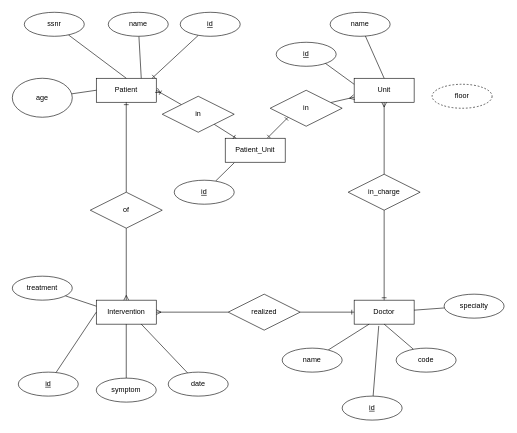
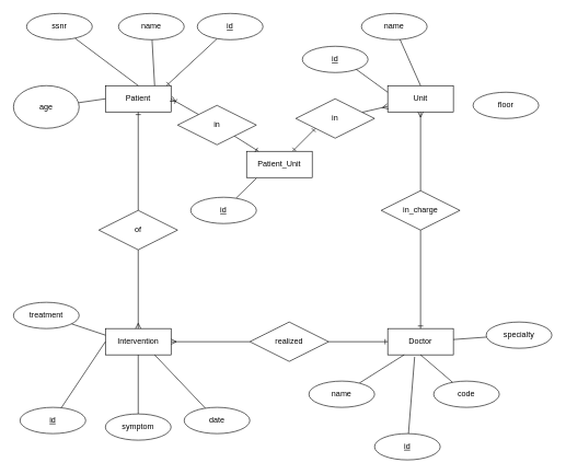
  <mxCell id="0" />
  <mxCell id="1" parent="0" />
  <mxCell id="2" value="Patient" style="whiteSpace=wrap;html=1;align=center;" vertex="1" parent="1"><mxGeometry x="160" y="130" width="100" height="40" as="geometry" /></mxCell>
  <mxCell id="3" value="Unit" style="whiteSpace=wrap;html=1;align=center;" vertex="1" parent="1"><mxGeometry x="590" y="130" width="100" height="40" as="geometry" /></mxCell>
  <mxCell id="4" value="Doctor" style="whiteSpace=wrap;html=1;align=center;" vertex="1" parent="1"><mxGeometry x="590" y="500" width="100" height="40" as="geometry" /></mxCell>
  <mxCell id="5" style="edgeStyle=none;html=1;startArrow=ERmany;startFill=0;endArrow=none;endFill=0;" edge="1" parent="1" source="6" target="27"><mxGeometry relative="1" as="geometry" /></mxCell>
  <mxCell id="6" value="Intervention" style="whiteSpace=wrap;html=1;align=center;" vertex="1" parent="1"><mxGeometry x="160" y="500" width="100" height="40" as="geometry" /></mxCell>
  <mxCell id="7" style="edgeStyle=none;html=1;entryX=0.5;entryY=0;entryDx=0;entryDy=0;endArrow=none;endFill=0;" edge="1" parent="1" source="8" target="3"><mxGeometry relative="1" as="geometry" /></mxCell>
  <mxCell id="8" value="name" style="ellipse;whiteSpace=wrap;html=1;align=center;" vertex="1" parent="1"><mxGeometry x="550" y="20" width="100" height="40" as="geometry" /></mxCell>
  <mxCell id="9" style="edgeStyle=none;html=1;entryX=0;entryY=0.25;entryDx=0;entryDy=0;endArrow=none;endFill=0;" edge="1" parent="1" target="3"><mxGeometry relative="1" as="geometry"><mxPoint x="504.096" y="77.524" as="sourcePoint" /></mxGeometry></mxCell>
- <mxCell id="10" value="floor" style="ellipse;whiteSpace=wrap;html=1;align=center;dashed=1;" vertex="1" parent="1"><mxGeometry x="720" y="140" width="100" height="40" as="geometry" /></mxCell>
+ <mxCell id="10" value="floor" style="ellipse;whiteSpace=wrap;html=1;align=center;" vertex="1" parent="1"><mxGeometry x="720" y="140" width="100" height="40" as="geometry" /></mxCell>
  <mxCell id="11" style="edgeStyle=none;html=1;entryX=0.5;entryY=0;entryDx=0;entryDy=0;startArrow=none;startFill=0;endArrow=none;endFill=0;" edge="1" parent="1" source="12" target="2"><mxGeometry relative="1" as="geometry" /></mxCell>
  <mxCell id="12" value="ssnr" style="ellipse;whiteSpace=wrap;html=1;align=center;" vertex="1" parent="1"><mxGeometry x="40" y="20" width="100" height="40" as="geometry" /></mxCell>
  <mxCell id="13" style="edgeStyle=none;html=1;entryX=0.75;entryY=0;entryDx=0;entryDy=0;startArrow=none;startFill=0;endArrow=none;endFill=0;" edge="1" parent="1" source="14" target="2"><mxGeometry relative="1" as="geometry" /></mxCell>
  <mxCell id="14" value="name" style="ellipse;whiteSpace=wrap;html=1;align=center;" vertex="1" parent="1"><mxGeometry x="180" y="20" width="100" height="40" as="geometry" /></mxCell>
  <mxCell id="15" value="" style="edgeStyle=none;html=1;startArrow=none;startFill=0;endArrow=none;endFill=0;entryX=0;entryY=0.5;entryDx=0;entryDy=0;" edge="1" parent="1" source="16" target="2"><mxGeometry relative="1" as="geometry" /></mxCell>
  <mxCell id="16" value="age" style="ellipse;whiteSpace=wrap;html=1;align=center;" vertex="1" parent="1"><mxGeometry x="20" y="130" width="100" height="65" as="geometry" /></mxCell>
  <mxCell id="17" style="edgeStyle=none;html=1;entryX=0.25;entryY=1;entryDx=0;entryDy=0;startArrow=none;startFill=0;endArrow=none;endFill=0;" edge="1" parent="1" source="18" target="4"><mxGeometry relative="1" as="geometry" /></mxCell>
  <mxCell id="18" value="name" style="ellipse;whiteSpace=wrap;html=1;align=center;" vertex="1" parent="1"><mxGeometry x="470" y="580" width="100" height="40" as="geometry" /></mxCell>
  <mxCell id="19" style="edgeStyle=none;html=1;entryX=0.5;entryY=1;entryDx=0;entryDy=0;startArrow=none;startFill=0;endArrow=none;endFill=0;" edge="1" parent="1" source="20" target="4"><mxGeometry relative="1" as="geometry" /></mxCell>
  <mxCell id="20" value="code" style="ellipse;whiteSpace=wrap;html=1;align=center;" vertex="1" parent="1"><mxGeometry x="660" y="580" width="100" height="40" as="geometry" /></mxCell>
  <mxCell id="21" value="" style="edgeStyle=none;html=1;startArrow=ERmany;startFill=0;endArrow=none;endFill=0;exitX=0.5;exitY=1;exitDx=0;exitDy=0;" edge="1" parent="1" source="3" target="23"><mxGeometry relative="1" as="geometry"><mxPoint x="640" y="360" as="sourcePoint" /></mxGeometry></mxCell>
  <mxCell id="22" value="" style="edgeStyle=none;html=1;startArrow=none;startFill=0;endArrow=ERone;endFill=0;entryX=0.5;entryY=0;entryDx=0;entryDy=0;" edge="1" parent="1" source="23" target="4"><mxGeometry relative="1" as="geometry"><mxPoint x="640" y="490" as="targetPoint" /></mxGeometry></mxCell>
  <mxCell id="23" value="in_charge" style="shape=rhombus;perimeter=rhombusPerimeter;whiteSpace=wrap;html=1;align=center;" vertex="1" parent="1"><mxGeometry x="580" y="290" width="120" height="60" as="geometry" /></mxCell>
  <mxCell id="24" value="" style="edgeStyle=none;html=1;startArrow=none;startFill=0;endArrow=none;endFill=0;" edge="1" parent="1" source="25" target="4"><mxGeometry relative="1" as="geometry" /></mxCell>
  <mxCell id="25" value="specialty" style="ellipse;whiteSpace=wrap;html=1;align=center;" vertex="1" parent="1"><mxGeometry x="740" y="490" width="100" height="40" as="geometry" /></mxCell>
  <mxCell id="26" style="edgeStyle=none;html=1;entryX=0;entryY=0.5;entryDx=0;entryDy=0;startArrow=none;startFill=0;endArrow=ERone;endFill=0;" edge="1" parent="1" source="27" target="4"><mxGeometry relative="1" as="geometry" /></mxCell>
  <mxCell id="27" value="realized" style="shape=rhombus;perimeter=rhombusPerimeter;whiteSpace=wrap;html=1;align=center;" vertex="1" parent="1"><mxGeometry x="380" y="490" width="120" height="60" as="geometry" /></mxCell>
  <mxCell id="28" style="edgeStyle=none;html=1;startArrow=none;startFill=0;endArrow=ERmany;endFill=0;" edge="1" parent="1" source="30" target="6"><mxGeometry relative="1" as="geometry" /></mxCell>
  <mxCell id="29" style="edgeStyle=none;html=1;entryX=0.5;entryY=1;entryDx=0;entryDy=0;startArrow=none;startFill=0;endArrow=ERone;endFill=0;" edge="1" parent="1" source="30" target="2"><mxGeometry relative="1" as="geometry" /></mxCell>
  <mxCell id="30" value="of" style="shape=rhombus;perimeter=rhombusPerimeter;whiteSpace=wrap;html=1;align=center;" vertex="1" parent="1"><mxGeometry x="150" y="320" width="120" height="60" as="geometry" /></mxCell>
  <mxCell id="31" style="edgeStyle=none;html=1;entryX=0.93;entryY=0;entryDx=0;entryDy=0;entryPerimeter=0;startArrow=none;startFill=0;endArrow=ERone;endFill=0;" edge="1" parent="1" source="32" target="2"><mxGeometry relative="1" as="geometry" /></mxCell>
  <mxCell id="32" value="&lt;u&gt;id&lt;/u&gt;" style="ellipse;whiteSpace=wrap;html=1;align=center;" vertex="1" parent="1"><mxGeometry x="300" y="20" width="100" height="40" as="geometry" /></mxCell>
  <mxCell id="33" value="&lt;u&gt;id&lt;/u&gt;" style="ellipse;whiteSpace=wrap;html=1;align=center;" vertex="1" parent="1"><mxGeometry x="460" y="70" width="100" height="40" as="geometry" /></mxCell>
  <mxCell id="34" style="edgeStyle=none;html=1;entryX=0.41;entryY=1.075;entryDx=0;entryDy=0;entryPerimeter=0;startArrow=none;startFill=0;endArrow=none;endFill=0;" edge="1" parent="1" source="35" target="4"><mxGeometry relative="1" as="geometry" /></mxCell>
  <mxCell id="35" value="&lt;u&gt;id&lt;/u&gt;" style="ellipse;whiteSpace=wrap;html=1;align=center;" vertex="1" parent="1"><mxGeometry x="570" y="660" width="100" height="40" as="geometry" /></mxCell>
  <mxCell id="36" style="edgeStyle=none;html=1;entryX=0;entryY=0.5;entryDx=0;entryDy=0;startArrow=none;startFill=0;endArrow=none;endFill=0;" edge="1" parent="1" source="37" target="6"><mxGeometry relative="1" as="geometry" /></mxCell>
  <mxCell id="37" value="&lt;u&gt;id&lt;/u&gt;" style="ellipse;whiteSpace=wrap;html=1;align=center;" vertex="1" parent="1"><mxGeometry x="30" y="620" width="100" height="40" as="geometry" /></mxCell>
  <mxCell id="38" style="edgeStyle=none;html=1;entryX=0.5;entryY=1;entryDx=0;entryDy=0;startArrow=none;startFill=0;endArrow=none;endFill=0;" edge="1" parent="1" target="6"><mxGeometry relative="1" as="geometry"><mxPoint x="210" y="630" as="sourcePoint" /></mxGeometry></mxCell>
  <mxCell id="39" value="symptom" style="ellipse;whiteSpace=wrap;html=1;align=center;" vertex="1" parent="1"><mxGeometry x="160" y="630" width="100" height="40" as="geometry" /></mxCell>
  <mxCell id="40" style="edgeStyle=none;html=1;entryX=0.75;entryY=1;entryDx=0;entryDy=0;startArrow=none;startFill=0;endArrow=none;endFill=0;" edge="1" parent="1" source="41" target="6"><mxGeometry relative="1" as="geometry" /></mxCell>
  <mxCell id="41" value="date" style="ellipse;whiteSpace=wrap;html=1;align=center;" vertex="1" parent="1"><mxGeometry x="280" y="620" width="100" height="40" as="geometry" /></mxCell>
  <mxCell id="42" style="edgeStyle=none;html=1;entryX=0;entryY=0.25;entryDx=0;entryDy=0;startArrow=none;startFill=0;endArrow=none;endFill=0;" edge="1" parent="1" source="43" target="6"><mxGeometry relative="1" as="geometry" /></mxCell>
  <mxCell id="43" value="treatment" style="ellipse;whiteSpace=wrap;html=1;align=center;" vertex="1" parent="1"><mxGeometry x="20" y="460" width="100" height="40" as="geometry" /></mxCell>
  <mxCell id="44" value="" style="edgeStyle=none;html=1;startArrow=ERone;startFill=0;endArrow=ERone;endFill=0;entryX=0;entryY=1;entryDx=0;entryDy=0;" edge="1" parent="1" source="45" target="50"><mxGeometry relative="1" as="geometry" /></mxCell>
  <mxCell id="45" value="Patient_Unit" style="whiteSpace=wrap;html=1;align=center;" vertex="1" parent="1"><mxGeometry x="375" y="230" width="100" height="40" as="geometry" /></mxCell>
  <mxCell id="46" style="edgeStyle=none;html=1;entryX=1;entryY=0.5;entryDx=0;entryDy=0;startArrow=none;startFill=0;endArrow=ERoneToMany;endFill=0;" edge="1" parent="1" source="48" target="2"><mxGeometry relative="1" as="geometry" /></mxCell>
  <mxCell id="47" value="" style="edgeStyle=none;html=1;startArrow=none;startFill=0;endArrow=ERone;endFill=0;" edge="1" parent="1" source="48" target="45"><mxGeometry relative="1" as="geometry"><Array as="points" /></mxGeometry></mxCell>
  <mxCell id="48" value="in" style="shape=rhombus;perimeter=rhombusPerimeter;whiteSpace=wrap;html=1;align=center;" vertex="1" parent="1"><mxGeometry x="270" y="160" width="120" height="60" as="geometry" /></mxCell>
  <mxCell id="49" value="" style="edgeStyle=none;html=1;startArrow=none;startFill=0;endArrow=ERmany;endFill=0;" edge="1" parent="1" source="50" target="3"><mxGeometry relative="1" as="geometry" /></mxCell>
  <mxCell id="50" value="in" style="shape=rhombus;perimeter=rhombusPerimeter;whiteSpace=wrap;html=1;align=center;" vertex="1" parent="1"><mxGeometry x="450" y="150" width="120" height="60" as="geometry" /></mxCell>
  <mxCell id="51" value="" style="edgeStyle=none;html=1;startArrow=none;startFill=0;endArrow=none;endFill=0;entryX=0.15;entryY=1.025;entryDx=0;entryDy=0;entryPerimeter=0;" edge="1" parent="1" source="52" target="45"><mxGeometry relative="1" as="geometry" /></mxCell>
  <mxCell id="52" value="&lt;u&gt;id&lt;/u&gt;" style="ellipse;whiteSpace=wrap;html=1;align=center;" vertex="1" parent="1"><mxGeometry x="290" y="300" width="100" height="40" as="geometry" /></mxCell>
